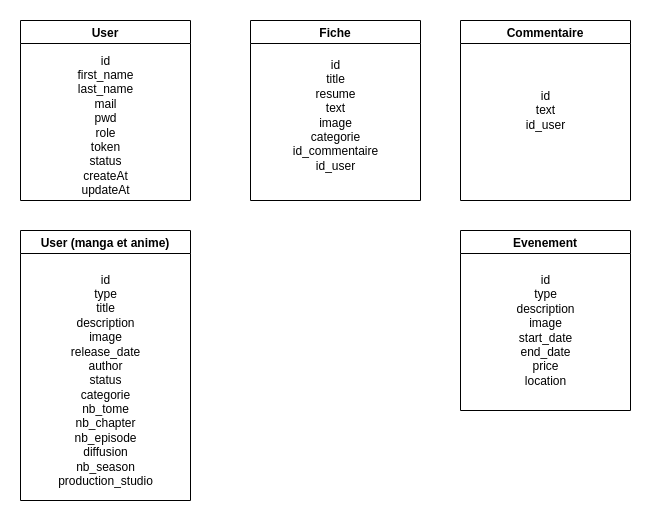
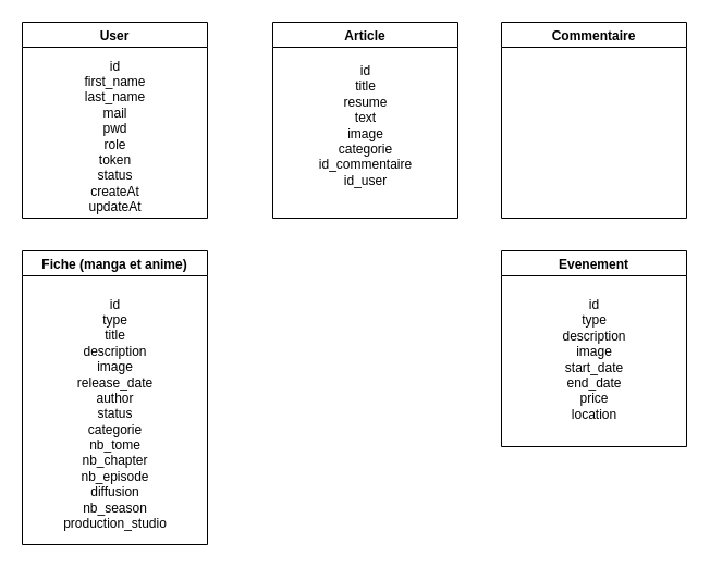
  <mxCell id="0" />
  <mxCell id="1" parent="0" />
  <mxCell id="2" value="User" style="swimlane;" vertex="1" parent="1"><mxGeometry x="20" y="20" width="170" height="180" as="geometry" /></mxCell>
  <mxCell id="3" value="&lt;div&gt;id&lt;/div&gt;&lt;div&gt;first_name&lt;/div&gt;&lt;div&gt;last_name&lt;/div&gt;&lt;div&gt;mail&lt;/div&gt;&lt;div&gt;pwd&lt;/div&gt;&lt;div&gt;role&lt;/div&gt;&lt;div&gt;token&lt;br&gt;&lt;/div&gt;&lt;div&gt;status&lt;/div&gt;&lt;div&gt;createAt&lt;/div&gt;&lt;div&gt;updateAt&lt;br&gt;&lt;/div&gt;" style="text;html=1;align=center;verticalAlign=middle;resizable=0;points=[];autosize=1;strokeColor=none;fillColor=none;" vertex="1" parent="2"><mxGeometry x="50" y="30" width="70" height="150" as="geometry" /></mxCell>
- <mxCell id="4" value="Fiche" style="swimlane;" vertex="1" parent="1"><mxGeometry x="250" y="20" width="170" height="180" as="geometry" /></mxCell>
+ <mxCell id="4" value="Article" style="swimlane;" vertex="1" parent="1"><mxGeometry x="250" y="20" width="170" height="180" as="geometry" /></mxCell>
  <mxCell id="5" value="&lt;div&gt;id&lt;/div&gt;&lt;div&gt;title&lt;/div&gt;&lt;div&gt;resume&lt;br&gt;&lt;/div&gt;&lt;div&gt;text&lt;/div&gt;&lt;div&gt;image&lt;/div&gt;&lt;div&gt;categorie&lt;br&gt;&lt;/div&gt;&lt;div&gt;id_commentaire&lt;/div&gt;&lt;div&gt;id_user&lt;br&gt;&lt;/div&gt;" style="text;html=1;align=center;verticalAlign=middle;resizable=0;points=[];autosize=1;strokeColor=none;fillColor=none;" vertex="1" parent="4"><mxGeometry x="35" y="35" width="100" height="120" as="geometry" /></mxCell>
  <mxCell id="6" value="Commentaire" style="swimlane;" vertex="1" parent="1"><mxGeometry x="460" y="20" width="170" height="180" as="geometry" /></mxCell>
- <mxCell id="7" value="&lt;div&gt;id&lt;/div&gt;&lt;div&gt;text&lt;/div&gt;&lt;div&gt;id_user&lt;br&gt;&lt;/div&gt;" style="text;html=1;align=center;verticalAlign=middle;resizable=0;points=[];autosize=1;strokeColor=none;fillColor=none;" vertex="1" parent="6"><mxGeometry x="60" y="65" width="50" height="50" as="geometry" /></mxCell>
- <mxCell id="8" value="User (manga et anime)" style="swimlane;" vertex="1" parent="1"><mxGeometry x="20" y="230" width="170" height="270" as="geometry" /></mxCell>
+ <mxCell id="8" value="Fiche (manga et anime)" style="swimlane;" vertex="1" parent="1"><mxGeometry x="20" y="230" width="170" height="270" as="geometry" /></mxCell>
  <mxCell id="9" value="&lt;div&gt;id&lt;/div&gt;&lt;div&gt;type&lt;br&gt;&lt;/div&gt;&lt;div&gt;title&lt;/div&gt;&lt;div&gt;description&lt;/div&gt;&lt;div&gt;image&lt;br&gt;&lt;/div&gt;&lt;div&gt;release_date&lt;/div&gt;&lt;div&gt;author&lt;/div&gt;&lt;div&gt;status&lt;/div&gt;&lt;div&gt;categorie&lt;/div&gt;&lt;div&gt;nb_tome&lt;/div&gt;&lt;div&gt;nb_chapter&lt;/div&gt;&lt;div&gt;nb_episode&lt;/div&gt;&lt;div&gt;diffusion&lt;/div&gt;&lt;div&gt;nb_season&lt;/div&gt;&lt;div&gt;production_studio&lt;/div&gt;" style="text;html=1;align=center;verticalAlign=middle;resizable=0;points=[];autosize=1;strokeColor=none;fillColor=none;" vertex="1" parent="8"><mxGeometry x="30" y="40" width="110" height="220" as="geometry" /></mxCell>
  <mxCell id="10" value="Evenement" style="swimlane;" vertex="1" parent="1"><mxGeometry x="460" y="230" width="170" height="180" as="geometry" /></mxCell>
  <mxCell id="11" value="&lt;div&gt;id&lt;/div&gt;&lt;div&gt;type&lt;/div&gt;&lt;div&gt;description&lt;/div&gt;&lt;div&gt;image&lt;/div&gt;&lt;div&gt;start_date&lt;/div&gt;&lt;div&gt;end_date&lt;/div&gt;&lt;div&gt;price&lt;/div&gt;&lt;div&gt;location&lt;br&gt;&lt;/div&gt;" style="text;html=1;align=center;verticalAlign=middle;resizable=0;points=[];autosize=1;strokeColor=none;fillColor=none;" vertex="1" parent="10"><mxGeometry x="50" y="40" width="70" height="120" as="geometry" /></mxCell>
